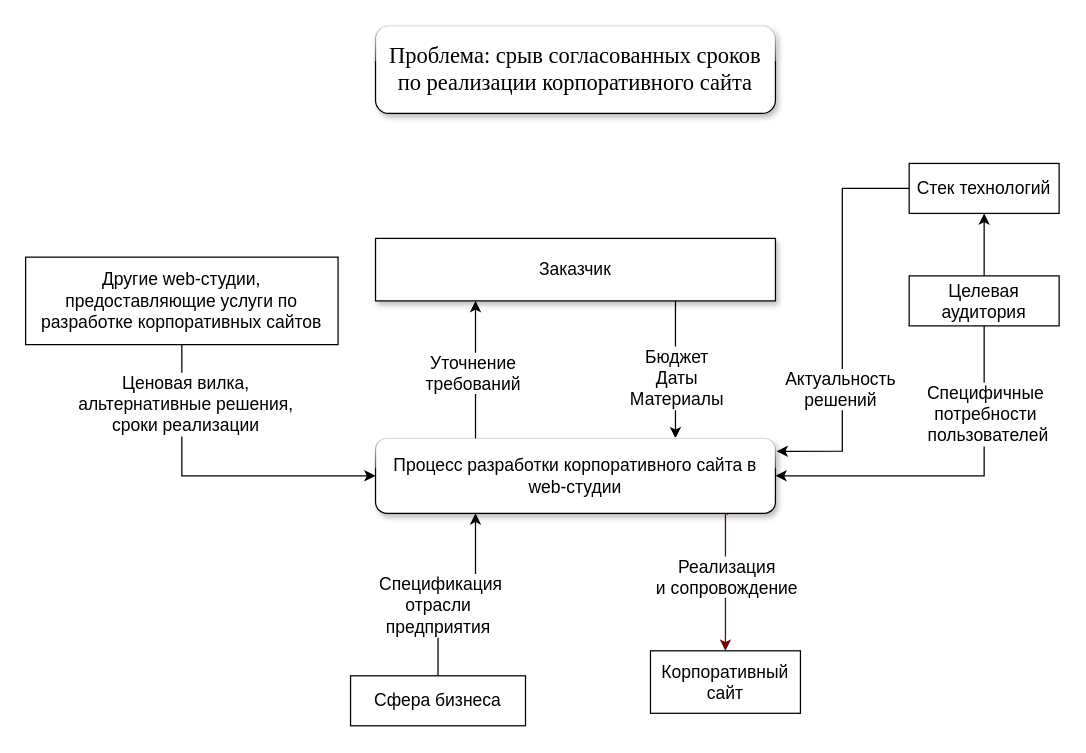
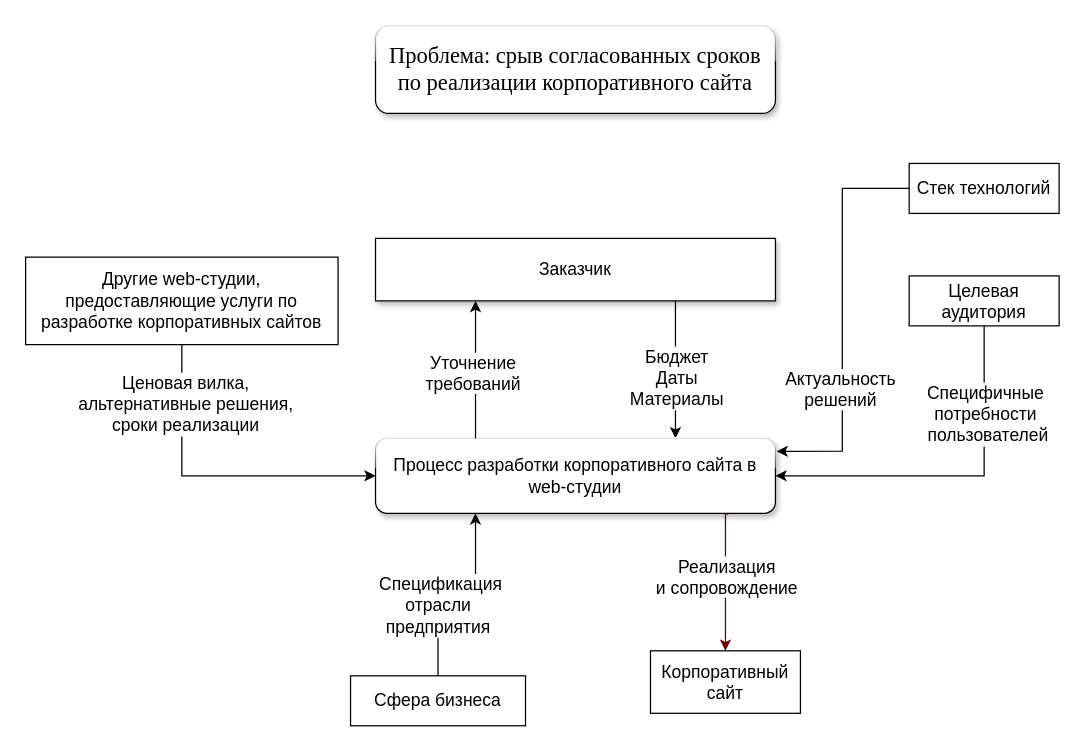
  <mxCell id="0" />
  <mxCell id="1" parent="0" />
  <mxCell id="2" style="edgeStyle=orthogonalEdgeStyle;rounded=0;orthogonalLoop=1;jettySize=auto;html=1;exitX=0.88;exitY=1.019;exitDx=0;exitDy=0;entryX=0.5;entryY=0;entryDx=0;entryDy=0;fontSize=14;startArrow=none;startFill=0;fillColor=#a20025;strokeColor=#6F0000;exitPerimeter=0;" edge="1" parent="1" source="7" target="20"><mxGeometry relative="1" as="geometry"><Array as="points"><mxPoint x="582" y="411" /><mxPoint x="582" y="410" /><mxPoint x="580" y="410" /></Array></mxGeometry></mxCell>
  <mxCell id="3" value="Реализация&lt;br&gt;и сопровождение" style="edgeLabel;html=1;align=center;verticalAlign=middle;resizable=0;points=[];fontSize=14;" vertex="1" connectable="0" parent="2"><mxGeometry x="0.094" y="1" relative="1" as="geometry"><mxPoint x="-1" y="-9" as="offset" /></mxGeometry></mxCell>
  <mxCell id="4" style="edgeStyle=orthogonalEdgeStyle;rounded=0;orthogonalLoop=1;jettySize=auto;html=1;exitX=1;exitY=0.5;exitDx=0;exitDy=0;entryX=0.5;entryY=1;entryDx=0;entryDy=0;fontSize=14;startArrow=classic;startFill=1;endArrow=none;endFill=0;" edge="1" parent="1" source="7" target="12"><mxGeometry relative="1" as="geometry"><Array as="points"><mxPoint x="787" y="380" /></Array></mxGeometry></mxCell>
  <mxCell id="5" value="Специфичные&lt;br&gt;потребности&lt;br&gt;&amp;nbsp;пользователей" style="edgeLabel;html=1;align=center;verticalAlign=middle;resizable=0;points=[];fontSize=14;" vertex="1" connectable="0" parent="4"><mxGeometry x="-0.029" y="-3" relative="1" as="geometry"><mxPoint x="28" y="-53" as="offset" /></mxGeometry></mxCell>
  <mxCell id="6" style="edgeStyle=orthogonalEdgeStyle;rounded=0;orthogonalLoop=1;jettySize=auto;html=1;exitX=0.75;exitY=0;exitDx=0;exitDy=0;entryX=0.75;entryY=1;entryDx=0;entryDy=0;fontSize=14;startArrow=classic;startFill=1;endArrow=none;endFill=0;" edge="1" parent="1" source="7" target="16"><mxGeometry relative="1" as="geometry" /></mxCell>
  <mxCell id="7" value="&lt;font style=&quot;font-size: 14px;&quot;&gt;Процесс разработки корпоративного сайта в web-студии&lt;/font&gt;" style="whiteSpace=wrap;html=1;rounded=1;shadow=1;glass=1;" parent="1" vertex="1"><mxGeometry x="300" y="350" width="320" height="60" as="geometry" /></mxCell>
  <mxCell id="8" style="edgeStyle=orthogonalEdgeStyle;rounded=0;orthogonalLoop=1;jettySize=auto;html=1;exitX=0.5;exitY=1;exitDx=0;exitDy=0;entryX=0;entryY=0.5;entryDx=0;entryDy=0;fontSize=14;startArrow=none;startFill=0;" parent="1" source="10" target="7" edge="1"><mxGeometry relative="1" as="geometry" /></mxCell>
  <mxCell id="9" value="Ценовая вилка,&lt;br&gt;альтернативные решения, &lt;br&gt;сроки реализации" style="edgeLabel;html=1;align=center;verticalAlign=middle;resizable=0;points=[];fontSize=14;" vertex="1" connectable="0" parent="8"><mxGeometry x="-0.638" y="2" relative="1" as="geometry"><mxPoint as="offset" /></mxGeometry></mxCell>
  <mxCell id="10" value="Другие web-студии, предоставляющие услуги по разработке корпоративных сайтов" style="whiteSpace=wrap;html=1;fontSize=14;" parent="1" vertex="1"><mxGeometry y="205" width="250" height="70" as="geometry" x="20" /></mxCell>
- <mxCell id="11" style="edgeStyle=orthogonalEdgeStyle;rounded=0;orthogonalLoop=1;jettySize=auto;html=1;exitX=0.5;exitY=0;exitDx=0;exitDy=0;entryX=0.5;entryY=1;entryDx=0;entryDy=0;fontSize=14;startArrow=none;startFill=0;endArrow=classic;endFill=1;" edge="1" parent="1" source="12" target="23"><mxGeometry relative="1" as="geometry" /></mxCell>
  <mxCell id="12" value="Целевая аудитория" style="whiteSpace=wrap;html=1;fontSize=14;" parent="1" vertex="1"><mxGeometry x="727" y="220" width="120" height="40" as="geometry" /></mxCell>
  <mxCell id="13" style="edgeStyle=orthogonalEdgeStyle;rounded=0;orthogonalLoop=1;jettySize=auto;html=1;exitX=0.25;exitY=1;exitDx=0;exitDy=0;entryX=0.25;entryY=0;entryDx=0;entryDy=0;fontSize=14;startArrow=classic;startFill=1;endArrow=none;endFill=0;" edge="1" parent="1" source="16" target="7"><mxGeometry relative="1" as="geometry" /></mxCell>
  <mxCell id="14" value="Бюджет&lt;br&gt;Даты&lt;br&gt;Материалы" style="edgeLabel;html=1;align=center;verticalAlign=middle;resizable=0;points=[];fontSize=14;rotation=0;" vertex="1" connectable="0" parent="13"><mxGeometry x="-0.219" relative="1" as="geometry"><mxPoint x="160" y="18" as="offset" /></mxGeometry></mxCell>
  <mxCell id="15" value="Уточнение &lt;br&gt;требований" style="edgeLabel;html=1;align=center;verticalAlign=middle;resizable=0;points=[];fontSize=14;" vertex="1" connectable="0" parent="13"><mxGeometry x="-0.143" y="-2" relative="1" as="geometry"><mxPoint y="10" as="offset" /></mxGeometry></mxCell>
  <mxCell id="16" value="Заказчик" style="whiteSpace=wrap;html=1;fontSize=14;shadow=1;" parent="1" vertex="1"><mxGeometry x="300" y="190" width="320" height="50" as="geometry" /></mxCell>
  <mxCell id="17" style="edgeStyle=orthogonalEdgeStyle;rounded=0;orthogonalLoop=1;jettySize=auto;html=1;exitX=0.5;exitY=0;exitDx=0;exitDy=0;entryX=0.25;entryY=1;entryDx=0;entryDy=0;startArrow=none;startFill=0;" edge="1" parent="1" source="19" target="7"><mxGeometry relative="1" as="geometry"><Array as="points" /></mxGeometry></mxCell>
  <mxCell id="18" value="Спецификация&lt;br&gt;отрасли&amp;nbsp;&lt;br&gt;предприятия&amp;nbsp;" style="edgeLabel;html=1;align=center;verticalAlign=middle;resizable=0;points=[];fontSize=14;" vertex="1" connectable="0" parent="17"><mxGeometry x="-0.287" y="-1" relative="1" as="geometry"><mxPoint as="offset" /></mxGeometry></mxCell>
  <mxCell id="19" value="&lt;font style=&quot;font-size: 14px;&quot;&gt;Сфера бизнеса&lt;/font&gt;" style="whiteSpace=wrap;html=1;" vertex="1" parent="1"><mxGeometry x="280" y="540" width="140" height="40" as="geometry" /></mxCell>
  <mxCell id="20" value="&lt;font style=&quot;font-size: 14px;&quot;&gt;Корпоративный сайт&lt;/font&gt;" style="whiteSpace=wrap;html=1;" vertex="1" parent="1"><mxGeometry x="520" y="520" width="120" height="50" as="geometry" /></mxCell>
  <mxCell id="21" style="edgeStyle=orthogonalEdgeStyle;rounded=0;orthogonalLoop=1;jettySize=auto;html=1;exitX=0;exitY=0.5;exitDx=0;exitDy=0;entryX=1.003;entryY=0.172;entryDx=0;entryDy=0;entryPerimeter=0;fontSize=14;startArrow=none;startFill=0;endArrow=classic;endFill=1;" edge="1" parent="1" source="23" target="7"><mxGeometry relative="1" as="geometry" /></mxCell>
  <mxCell id="22" value="Актуальность&lt;br&gt;решений" style="edgeLabel;html=1;align=center;verticalAlign=middle;resizable=0;points=[];fontSize=14;" vertex="1" connectable="0" parent="21"><mxGeometry x="-0.122" y="-2" relative="1" as="geometry"><mxPoint y="75" as="offset" /></mxGeometry></mxCell>
  <mxCell id="23" value="Стек технологий" style="whiteSpace=wrap;html=1;fontSize=14;" vertex="1" parent="1"><mxGeometry x="727" y="130" width="120" height="40" as="geometry" /></mxCell>
  <mxCell id="24" value="&lt;font face=&quot;Times New Roman&quot; style=&quot;font-size: 18px;&quot;&gt;Проблема:&amp;nbsp;&lt;span style=&quot;background-color: transparent; text-align: left; text-indent: 1.25cm;&quot;&gt;срыв согласованных сроков по реализации корпоративного сайта&lt;/span&gt;&lt;/font&gt;" style="whiteSpace=wrap;html=1;rounded=1;shadow=1;glass=1;fontSize=14;gradientColor=none;" vertex="1" parent="1"><mxGeometry x="300" y="20" width="320" height="70" as="geometry" /></mxCell>
